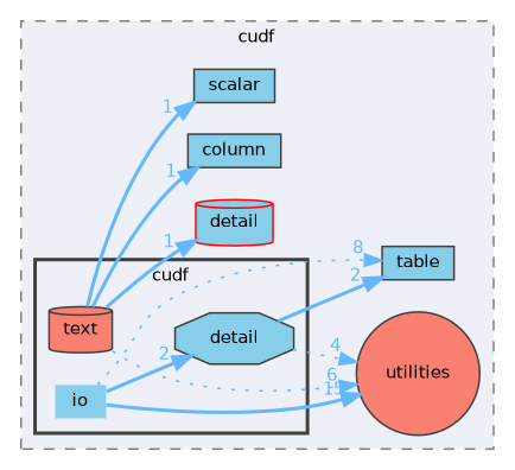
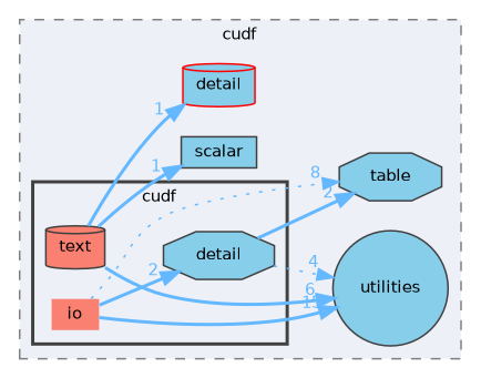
  digraph {
    compound=true
    rankdir=LR
    node [fontname=Helvetica fontsize=10 shape=octagon style=filled fillcolor=skyblue color=grey25]
    edge [color=steelblue1 fontcolor=steelblue1 fontname=Helvetica fontsize=10 headlabel=1 labeldistance=1.5 labelfontname=Helvetica labelfontsize=10 style=bold]
-   n1 [height=0.2 label=io shape=plaintext width=0.4 color=""]
+   n1 [height=0.2 label=io shape=plaintext width=0.4 fillcolor=salmon color=""]
    n2 [height=0.2 label=detail width=0.4]
    n3 [fillcolor=salmon height=0.2 label=text shape=cylinder width=0.4]
-   n4 [fillcolor=salmon height=0.2 label=utilities shape=circle width=0.4]
-   n5 [height=0.2 label=column shape=box width=0.4]
+   n4 [height=0.2 label=utilities shape=circle width=0.4]
    n6 [height=0.2 label=scalar shape=box width=0.4]
-   n7 [height=0.2 label=table shape=box width=0.4]
+   n7 [height=0.2 label=table width=0.4]
    n8 [color=red height=0.2 label=detail shape=cylinder width=0.4]
    subgraph cluster_1 {
      bgcolor="#edf0f7"
      fontname=Helvetica
      fontsize=10
      label=cudf
      pencolor=grey50
      style="filled,dashed"
      n4
-     n5
      n6
      n7
      n8
      subgraph cluster_2 {
        bgcolor="#edf0f7"
        fontname=Helvetica
        fontsize=10
        pencolor=grey25
        style="filled,bold"
        n1
        n2
        n3
      }
    }
    n1 -> n2 [headlabel=2]
    n1 -> n4 [headlabel=15]
    n1 -> n7 [headlabel=8 style=dotted]
    n2 -> n4 [headlabel=4 style=dotted]
    n2 -> n7 [headlabel=2]
-   n3 -> n4 [headlabel=6 style=dotted]
-   n3 -> n5
+   n3 -> n4 [headlabel=6]
    n3 -> n6
    n3 -> n8
  }
